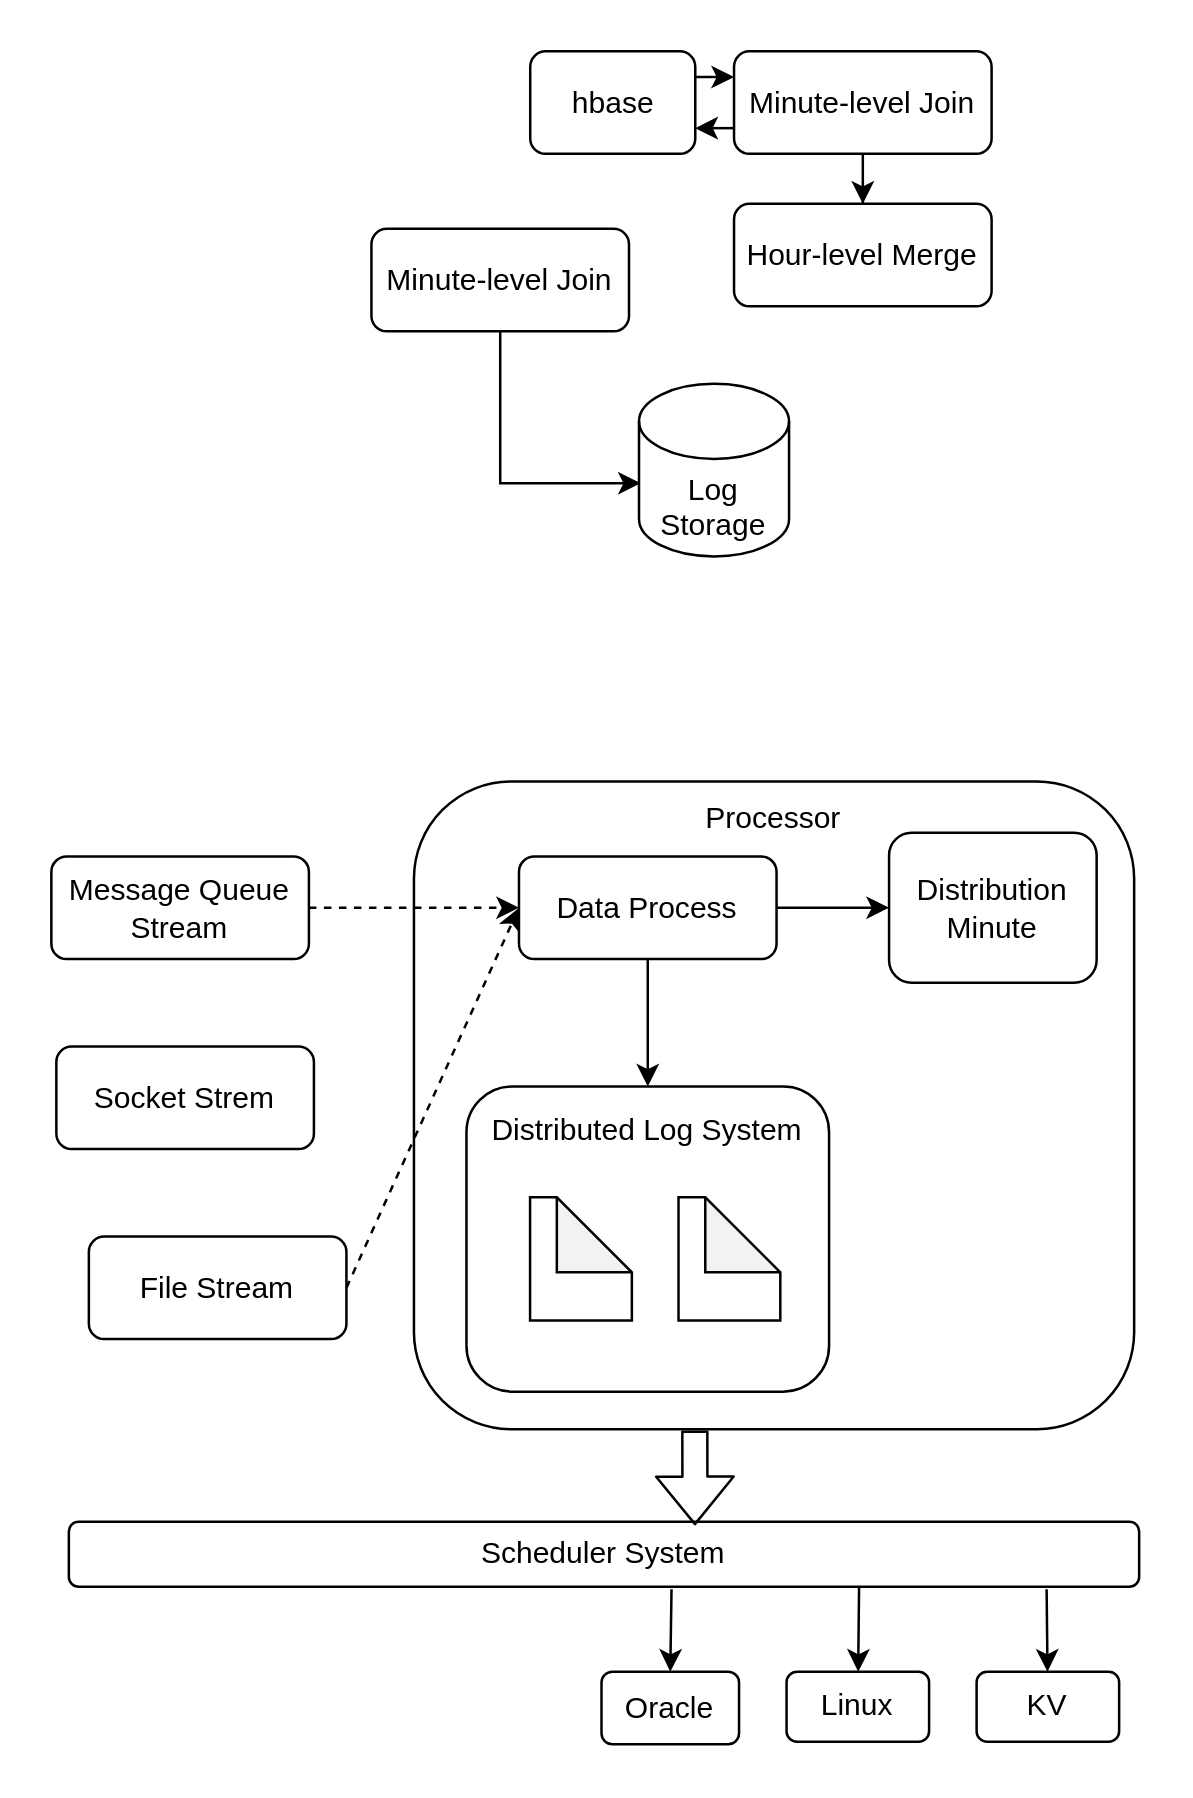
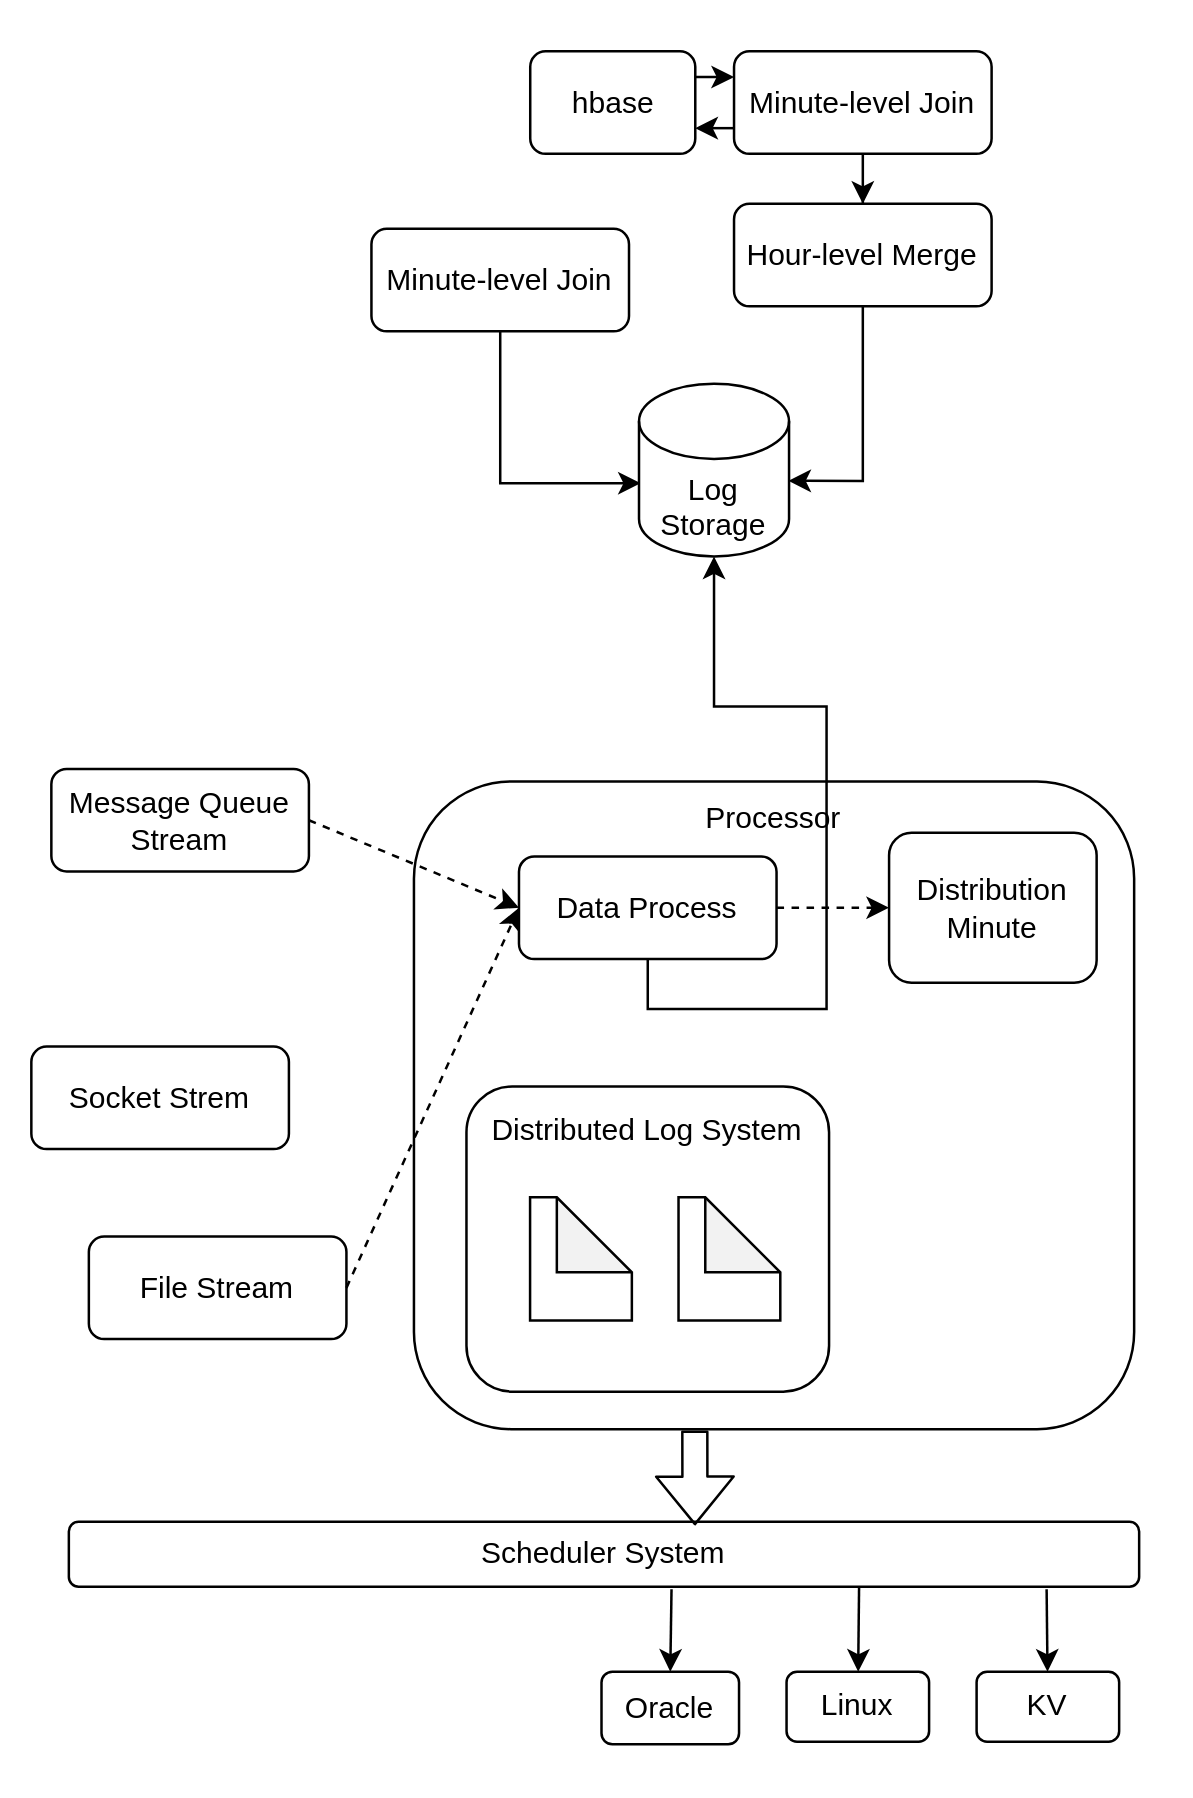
  <mxCell id="0" />
  <mxCell id="1" parent="0" />
  <mxCell id="2" style="edgeStyle=orthogonalEdgeStyle;rounded=0;orthogonalLoop=1;jettySize=auto;html=1;exitX=1;exitY=0.25;exitDx=0;exitDy=0;entryX=0;entryY=0.25;entryDx=0;entryDy=0;strokeColor=#000000;" parent="1" source="3" target="6" edge="1"><mxGeometry relative="1" as="geometry" /></mxCell>
  <mxCell id="3" value="&lt;font color=&quot;#000000&quot;&gt;hbase&lt;/font&gt;" style="rounded=1;whiteSpace=wrap;html=1;fillColor=#FFFFFF;strokeColor=#000000;" parent="1" vertex="1"><mxGeometry x="211.5" y="20" width="66" height="41" as="geometry" /></mxCell>
  <mxCell id="4" style="edgeStyle=orthogonalEdgeStyle;rounded=0;orthogonalLoop=1;jettySize=auto;html=1;exitX=0;exitY=0.75;exitDx=0;exitDy=0;entryX=1;entryY=0.75;entryDx=0;entryDy=0;strokeColor=#000000;" parent="1" source="6" target="3" edge="1"><mxGeometry relative="1" as="geometry" /></mxCell>
  <mxCell id="5" style="edgeStyle=orthogonalEdgeStyle;rounded=0;orthogonalLoop=1;jettySize=auto;html=1;exitX=0.5;exitY=1;exitDx=0;exitDy=0;strokeColor=#000000;" parent="1" source="6" target="7" edge="1"><mxGeometry relative="1" as="geometry" /></mxCell>
  <mxCell id="6" value="&lt;font color=&quot;#000000&quot;&gt;Minute-level Join&lt;/font&gt;" style="rounded=1;whiteSpace=wrap;html=1;fillColor=#FFFFFF;strokeColor=#000000;" parent="1" vertex="1"><mxGeometry x="293" y="20" width="103" height="41" as="geometry" /></mxCell>
  <mxCell id="7" value="&lt;font color=&quot;#000000&quot;&gt;Hour-level Merge&lt;/font&gt;" style="rounded=1;whiteSpace=wrap;html=1;fillColor=#FFFFFF;strokeColor=#000000;" parent="1" vertex="1"><mxGeometry x="293" y="81" width="103" height="41" as="geometry" /></mxCell>
  <mxCell id="8" style="edgeStyle=orthogonalEdgeStyle;rounded=0;orthogonalLoop=1;jettySize=auto;html=1;exitX=0.5;exitY=1;exitDx=0;exitDy=0;entryX=0.012;entryY=0.576;entryDx=0;entryDy=0;entryPerimeter=0;strokeColor=#000000;" parent="1" source="9" target="10" edge="1"><mxGeometry relative="1" as="geometry" /></mxCell>
  <mxCell id="9" value="&lt;font color=&quot;#000000&quot;&gt;Minute-level Join&lt;/font&gt;" style="rounded=1;whiteSpace=wrap;html=1;fillColor=#FFFFFF;strokeColor=#000000;" parent="1" vertex="1"><mxGeometry x="148" y="91" width="103" height="41" as="geometry" /></mxCell>
  <mxCell id="10" value="&lt;font color=&quot;#000000&quot;&gt;&lt;br&gt;&lt;br&gt;Log&lt;br&gt;Storage&lt;/font&gt;" style="shape=cylinder2;whiteSpace=wrap;html=1;boundedLbl=1;backgroundOutline=1;size=15;strokeColor=#000000;fillColor=#FFFFFF;" parent="1" vertex="1"><mxGeometry x="255" y="153" width="60" height="69" as="geometry" /></mxCell>
+ <mxCell id="11" style="edgeStyle=orthogonalEdgeStyle;rounded=0;orthogonalLoop=1;jettySize=auto;html=1;strokeColor=#000000;entryX=0.995;entryY=0.562;entryDx=0;entryDy=0;entryPerimeter=0;exitX=0.5;exitY=1;exitDx=0;exitDy=0;" parent="1" source="7" target="10" edge="1"><mxGeometry relative="1" as="geometry"><mxPoint x="511.389" y="99" as="sourcePoint" /><mxPoint x="354.5" y="106" as="targetPoint" /><Array as="points"><mxPoint x="345" y="192" /></Array></mxGeometry></mxCell>
  <mxCell id="12" value="&lt;font color=&quot;#000000&quot;&gt;Processor&lt;br&gt;&lt;br&gt;&lt;br&gt;&lt;br&gt;&lt;br&gt;&lt;br&gt;&lt;br&gt;&lt;br&gt;&lt;br&gt;&lt;br&gt;&lt;br&gt;&lt;br&gt;&lt;br&gt;&lt;br&gt;&lt;br&gt;&lt;br&gt;&lt;br&gt;&lt;/font&gt;" style="rounded=1;whiteSpace=wrap;html=1;strokeColor=#000000;fillColor=#FFFFFF;" vertex="1" parent="1"><mxGeometry x="165" y="312" width="288" height="259" as="geometry" /></mxCell>
- <mxCell id="13" value="&lt;font color=&quot;#000000&quot;&gt;Message Queue Stream&lt;/font&gt;" style="rounded=1;whiteSpace=wrap;html=1;fillColor=#FFFFFF;strokeColor=#000000;" vertex="1" parent="1"><mxGeometry x="20" y="342" width="103" height="41" as="geometry" /></mxCell>
- <mxCell id="14" value="&lt;font color=&quot;#000000&quot;&gt;Socket Strem&lt;/font&gt;" style="rounded=1;whiteSpace=wrap;html=1;fillColor=#FFFFFF;strokeColor=#000000;" vertex="1" parent="1"><mxGeometry x="22" y="418" width="103" height="41" as="geometry" /></mxCell>
+ <mxCell id="13" value="&lt;font color=&quot;#000000&quot;&gt;Message Queue Stream&lt;/font&gt;" style="rounded=1;whiteSpace=wrap;html=1;fillColor=#FFFFFF;strokeColor=#000000;" vertex="1" parent="1"><mxGeometry x="20" y="307" width="103" height="41" as="geometry" /></mxCell>
+ <mxCell id="14" value="&lt;font color=&quot;#000000&quot;&gt;Socket Strem&lt;/font&gt;" style="rounded=1;whiteSpace=wrap;html=1;fillColor=#FFFFFF;strokeColor=#000000;" vertex="1" parent="1"><mxGeometry x="12" y="418" width="103" height="41" as="geometry" /></mxCell>
  <mxCell id="15" value="&lt;font color=&quot;#000000&quot;&gt;File Stream&lt;/font&gt;" style="rounded=1;whiteSpace=wrap;html=1;fillColor=#FFFFFF;strokeColor=#000000;" vertex="1" parent="1"><mxGeometry x="35" y="494" width="103" height="41" as="geometry" /></mxCell>
- <mxCell id="16" style="edgeStyle=orthogonalEdgeStyle;rounded=0;orthogonalLoop=1;jettySize=auto;html=1;exitX=0.5;exitY=1;exitDx=0;exitDy=0;strokeColor=#000000;" edge="1" parent="1" source="18" target="21"><mxGeometry relative="1" as="geometry" /></mxCell>
- <mxCell id="17" style="edgeStyle=orthogonalEdgeStyle;rounded=0;orthogonalLoop=1;jettySize=auto;html=1;exitX=1;exitY=0.5;exitDx=0;exitDy=0;strokeColor=#000000;" edge="1" parent="1" source="18" target="27"><mxGeometry relative="1" as="geometry" /></mxCell>
+ <mxCell id="16" style="edgeStyle=orthogonalEdgeStyle;rounded=0;orthogonalLoop=1;jettySize=auto;html=1;exitX=0.5;exitY=1;exitDx=0;exitDy=0;strokeColor=#000000;" edge="1" parent="1" source="18" target="10"><mxGeometry relative="1" as="geometry" /></mxCell>
+ <mxCell id="17" style="edgeStyle=orthogonalEdgeStyle;rounded=0;orthogonalLoop=1;jettySize=auto;html=1;exitX=1;exitY=0.5;exitDx=0;exitDy=0;strokeColor=#000000;dashed=1;" edge="1" parent="1" source="18" target="27"><mxGeometry relative="1" as="geometry" /></mxCell>
  <mxCell id="18" value="&lt;font color=&quot;#000000&quot;&gt;Data Process&lt;/font&gt;" style="rounded=1;whiteSpace=wrap;html=1;fillColor=#FFFFFF;strokeColor=#000000;" vertex="1" parent="1"><mxGeometry x="207" y="342" width="103" height="41" as="geometry" /></mxCell>
  <mxCell id="19" value="" style="group" vertex="1" connectable="0" parent="1"><mxGeometry x="186" y="434" width="145" height="122" as="geometry" /></mxCell>
  <mxCell id="20" value="" style="group" vertex="1" connectable="0" parent="19"><mxGeometry width="145" height="122" as="geometry" /></mxCell>
  <mxCell id="21" value="&lt;font color=&quot;#000000&quot;&gt;Distributed Log System&lt;br&gt;&lt;br&gt;&lt;br&gt;&lt;br&gt;&lt;br&gt;&lt;br&gt;&lt;br&gt;&lt;/font&gt;" style="rounded=1;whiteSpace=wrap;html=1;fillColor=#FFFFFF;strokeColor=#000000;" vertex="1" parent="20"><mxGeometry width="145" height="122" as="geometry" /></mxCell>
  <mxCell id="22" value="" style="shape=note;whiteSpace=wrap;html=1;backgroundOutline=1;darkOpacity=0.05;strokeColor=#000000;fillColor=#FFFFFF;" vertex="1" parent="20"><mxGeometry x="25.439" y="44.288" width="40.702" height="49.301" as="geometry" /></mxCell>
  <mxCell id="23" value="" style="shape=note;whiteSpace=wrap;html=1;backgroundOutline=1;darkOpacity=0.05;strokeColor=#000000;fillColor=#FFFFFF;" vertex="1" parent="20"><mxGeometry x="84.795" y="44.288" width="40.702" height="49.301" as="geometry" /></mxCell>
  <mxCell id="24" value="" style="endArrow=classic;html=1;strokeColor=#000000;exitX=1;exitY=0.5;exitDx=0;exitDy=0;entryX=0;entryY=0.5;entryDx=0;entryDy=0;dashed=1;" edge="1" parent="1" source="13" target="18"><mxGeometry width="50" height="50" relative="1" as="geometry"><mxPoint x="214" y="540" as="sourcePoint" /><mxPoint x="264" y="490" as="targetPoint" /></mxGeometry></mxCell>
  <mxCell id="25" value="" style="endArrow=classic;html=1;dashed=1;strokeColor=#000000;exitX=1;exitY=0.5;exitDx=0;exitDy=0;entryX=0;entryY=0.5;entryDx=0;entryDy=0;" edge="1" parent="1" source="15" target="18"><mxGeometry width="50" height="50" relative="1" as="geometry"><mxPoint x="135" y="448.5" as="sourcePoint" /><mxPoint x="217" y="372.5" as="targetPoint" /></mxGeometry></mxCell>
  <mxCell id="26" value="&lt;font color=&quot;#000000&quot;&gt;Scheduler System&lt;/font&gt;" style="rounded=1;whiteSpace=wrap;html=1;strokeColor=#000000;fillColor=#FFFFFF;" vertex="1" parent="1"><mxGeometry x="27" y="608" width="428" height="26" as="geometry" /></mxCell>
  <mxCell id="27" value="&lt;font color=&quot;#000000&quot;&gt;Distribution&lt;br&gt;Minute&lt;/font&gt;" style="rounded=1;whiteSpace=wrap;html=1;strokeColor=#000000;fillColor=#FFFFFF;" vertex="1" parent="1"><mxGeometry x="355" y="332.5" width="83" height="60" as="geometry" /></mxCell>
  <mxCell id="28" value="&lt;font color=&quot;#000000&quot;&gt;Oracle&lt;/font&gt;" style="rounded=1;whiteSpace=wrap;html=1;strokeColor=#000000;fillColor=#FFFFFF;" vertex="1" parent="1"><mxGeometry x="240" y="668" width="55" height="29" as="geometry" /></mxCell>
  <mxCell id="29" value="&lt;font color=&quot;#000000&quot;&gt;Linux&lt;/font&gt;" style="rounded=1;whiteSpace=wrap;html=1;strokeColor=#000000;fillColor=#FFFFFF;" vertex="1" parent="1"><mxGeometry x="314" y="668" width="57" height="28" as="geometry" /></mxCell>
  <mxCell id="30" value="&lt;font color=&quot;#000000&quot;&gt;KV&lt;/font&gt;" style="rounded=1;whiteSpace=wrap;html=1;strokeColor=#000000;fillColor=#FFFFFF;" vertex="1" parent="1"><mxGeometry x="390" y="668" width="57" height="28" as="geometry" /></mxCell>
  <mxCell id="31" value="" style="endArrow=classic;html=1;strokeColor=#000000;entryX=0.5;entryY=0;entryDx=0;entryDy=0;" edge="1" parent="1" target="28"><mxGeometry width="50" height="50" relative="1" as="geometry"><mxPoint x="268" y="635" as="sourcePoint" /><mxPoint x="338" y="585" as="targetPoint" /></mxGeometry></mxCell>
  <mxCell id="32" value="" style="endArrow=classic;html=1;strokeColor=#000000;" edge="1" parent="1" target="29"><mxGeometry width="50" height="50" relative="1" as="geometry"><mxPoint x="343" y="634" as="sourcePoint" /><mxPoint x="287.5" y="688" as="targetPoint" /></mxGeometry></mxCell>
  <mxCell id="33" value="" style="endArrow=classic;html=1;strokeColor=#000000;" edge="1" parent="1" target="30"><mxGeometry width="50" height="50" relative="1" as="geometry"><mxPoint x="418" y="635" as="sourcePoint" /><mxPoint x="297.5" y="698" as="targetPoint" /></mxGeometry></mxCell>
  <mxCell id="34" value="" style="shape=flexArrow;endArrow=classic;html=1;strokeColor=#000000;exitX=0.39;exitY=1.002;exitDx=0;exitDy=0;exitPerimeter=0;entryX=0.585;entryY=0.057;entryDx=0;entryDy=0;entryPerimeter=0;" edge="1" parent="1" source="12" target="26"><mxGeometry width="50" height="50" relative="1" as="geometry"><mxPoint x="279" y="526" as="sourcePoint" /><mxPoint x="329" y="476" as="targetPoint" /></mxGeometry></mxCell>
